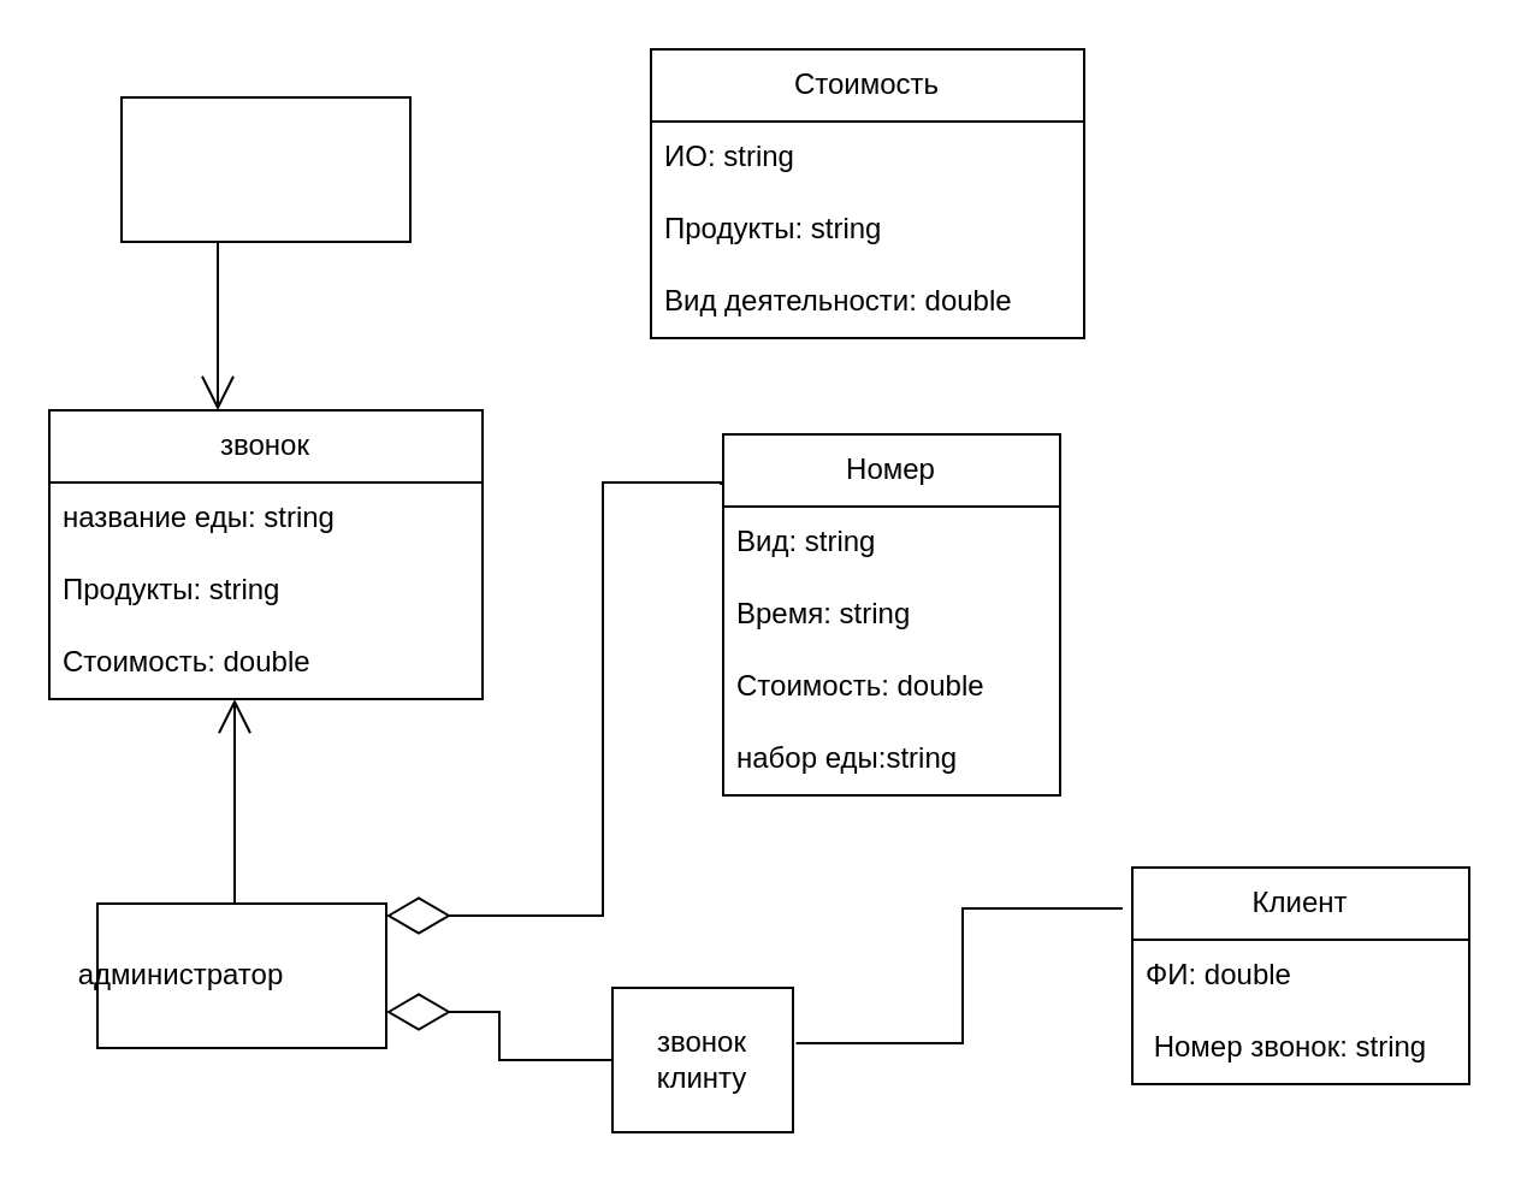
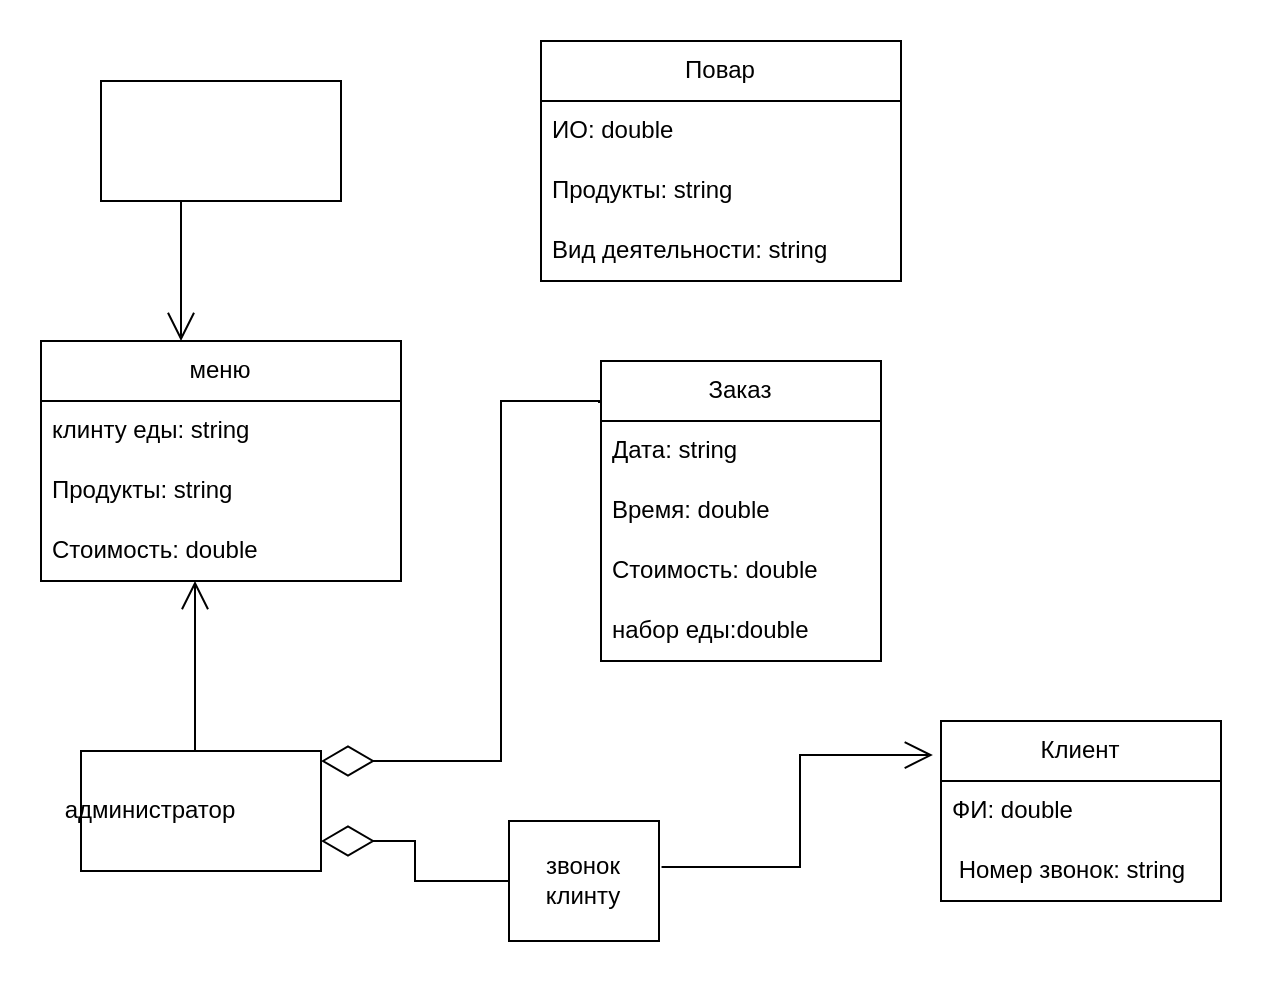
  <mxCell id="0" />
  <mxCell id="1" parent="0" />
- <mxCell id="2" value="звонок" style="swimlane;fontStyle=0;childLayout=stackLayout;horizontal=1;startSize=30;horizontalStack=0;resizeParent=1;resizeParentMax=0;resizeLast=0;collapsible=1;marginBottom=0;whiteSpace=wrap;html=1;" parent="1" vertex="1"><mxGeometry x="20" y="170" width="180" height="120" as="geometry" /></mxCell>
- <mxCell id="3" value="название еды: string" style="text;strokeColor=none;fillColor=none;align=left;verticalAlign=middle;spacingLeft=4;spacingRight=4;overflow=hidden;points=[[0,0.5],[1,0.5]];portConstraint=eastwest;rotatable=0;whiteSpace=wrap;html=1;" parent="2" vertex="1"><mxGeometry y="30" width="180" height="30" as="geometry" /></mxCell>
+ <mxCell id="2" value="меню" style="swimlane;fontStyle=0;childLayout=stackLayout;horizontal=1;startSize=30;horizontalStack=0;resizeParent=1;resizeParentMax=0;resizeLast=0;collapsible=1;marginBottom=0;whiteSpace=wrap;html=1;" parent="1" vertex="1"><mxGeometry x="20" y="170" width="180" height="120" as="geometry" /></mxCell>
+ <mxCell id="3" value="клинту еды: string" style="text;strokeColor=none;fillColor=none;align=left;verticalAlign=middle;spacingLeft=4;spacingRight=4;overflow=hidden;points=[[0,0.5],[1,0.5]];portConstraint=eastwest;rotatable=0;whiteSpace=wrap;html=1;" parent="2" vertex="1"><mxGeometry y="30" width="180" height="30" as="geometry" /></mxCell>
  <mxCell id="4" value="Продукты: string" style="text;strokeColor=none;fillColor=none;align=left;verticalAlign=middle;spacingLeft=4;spacingRight=4;overflow=hidden;points=[[0,0.5],[1,0.5]];portConstraint=eastwest;rotatable=0;whiteSpace=wrap;html=1;" parent="2" vertex="1"><mxGeometry y="60" width="180" height="30" as="geometry" /></mxCell>
  <mxCell id="5" value="Стоимость: double" style="text;strokeColor=none;fillColor=none;align=left;verticalAlign=middle;spacingLeft=4;spacingRight=4;overflow=hidden;points=[[0,0.5],[1,0.5]];portConstraint=eastwest;rotatable=0;whiteSpace=wrap;html=1;" parent="2" vertex="1"><mxGeometry y="90" width="180" height="30" as="geometry" /></mxCell>
  <mxCell id="6" value="" style="group" parent="1" vertex="1" connectable="0"><mxGeometry x="40" y="375" width="120" height="60" as="geometry" /></mxCell>
  <mxCell id="7" value="" style="rounded=0;whiteSpace=wrap;html=1;" parent="6" vertex="1"><mxGeometry width="120" height="60" as="geometry" /></mxCell>
  <mxCell id="8" value="администратор" style="text;html=1;strokeColor=none;fillColor=none;align=center;verticalAlign=middle;whiteSpace=wrap;rounded=0;" parent="6" vertex="1"><mxGeometry x="5" y="15" width="60" height="30" as="geometry" /></mxCell>
  <mxCell id="9" value="" style="group" parent="1" vertex="1" connectable="0"><mxGeometry x="50" y="40" width="120" height="60" as="geometry" /></mxCell>
  <mxCell id="10" value="" style="rounded=0;whiteSpace=wrap;html=1;" parent="9" vertex="1"><mxGeometry width="120" height="60" as="geometry" /></mxCell>
- <mxCell id="11" value="Номер" style="swimlane;fontStyle=0;childLayout=stackLayout;horizontal=1;startSize=30;horizontalStack=0;resizeParent=1;resizeParentMax=0;resizeLast=0;collapsible=1;marginBottom=0;whiteSpace=wrap;html=1;" parent="1" vertex="1"><mxGeometry x="300" y="180" width="140" height="150" as="geometry" /></mxCell>
- <mxCell id="12" value="Вид: string" style="text;strokeColor=none;fillColor=none;align=left;verticalAlign=middle;spacingLeft=4;spacingRight=4;overflow=hidden;points=[[0,0.5],[1,0.5]];portConstraint=eastwest;rotatable=0;whiteSpace=wrap;html=1;" parent="11" vertex="1"><mxGeometry y="30" width="140" height="30" as="geometry" /></mxCell>
- <mxCell id="13" value="Время: string" style="text;strokeColor=none;fillColor=none;align=left;verticalAlign=middle;spacingLeft=4;spacingRight=4;overflow=hidden;points=[[0,0.5],[1,0.5]];portConstraint=eastwest;rotatable=0;whiteSpace=wrap;html=1;" parent="11" vertex="1"><mxGeometry y="60" width="140" height="30" as="geometry" /></mxCell>
+ <mxCell id="11" value="Заказ" style="swimlane;fontStyle=0;childLayout=stackLayout;horizontal=1;startSize=30;horizontalStack=0;resizeParent=1;resizeParentMax=0;resizeLast=0;collapsible=1;marginBottom=0;whiteSpace=wrap;html=1;" parent="1" vertex="1"><mxGeometry x="300" y="180" width="140" height="150" as="geometry" /></mxCell>
+ <mxCell id="12" value="Дата: string" style="text;strokeColor=none;fillColor=none;align=left;verticalAlign=middle;spacingLeft=4;spacingRight=4;overflow=hidden;points=[[0,0.5],[1,0.5]];portConstraint=eastwest;rotatable=0;whiteSpace=wrap;html=1;" parent="11" vertex="1"><mxGeometry y="30" width="140" height="30" as="geometry" /></mxCell>
+ <mxCell id="13" value="Время: double" style="text;strokeColor=none;fillColor=none;align=left;verticalAlign=middle;spacingLeft=4;spacingRight=4;overflow=hidden;points=[[0,0.5],[1,0.5]];portConstraint=eastwest;rotatable=0;whiteSpace=wrap;html=1;" parent="11" vertex="1"><mxGeometry y="60" width="140" height="30" as="geometry" /></mxCell>
  <mxCell id="14" value="Стоимость: double" style="text;strokeColor=none;fillColor=none;align=left;verticalAlign=middle;spacingLeft=4;spacingRight=4;overflow=hidden;points=[[0,0.5],[1,0.5]];portConstraint=eastwest;rotatable=0;whiteSpace=wrap;html=1;" parent="11" vertex="1"><mxGeometry y="90" width="140" height="30" as="geometry" /></mxCell>
- <mxCell id="15" value="набор еды:string" style="text;strokeColor=none;fillColor=none;align=left;verticalAlign=middle;spacingLeft=4;spacingRight=4;overflow=hidden;points=[[0,0.5],[1,0.5]];portConstraint=eastwest;rotatable=0;whiteSpace=wrap;html=1;" parent="11" vertex="1"><mxGeometry y="120" width="140" height="30" as="geometry" /></mxCell>
+ <mxCell id="15" value="набор еды:double" style="text;strokeColor=none;fillColor=none;align=left;verticalAlign=middle;spacingLeft=4;spacingRight=4;overflow=hidden;points=[[0,0.5],[1,0.5]];portConstraint=eastwest;rotatable=0;whiteSpace=wrap;html=1;" parent="11" vertex="1"><mxGeometry y="120" width="140" height="30" as="geometry" /></mxCell>
  <mxCell id="16" value="" style="endArrow=diamondThin;endFill=0;endSize=24;html=1;rounded=0;exitX=-0.007;exitY=0.14;exitDx=0;exitDy=0;exitPerimeter=0;edgeStyle=orthogonalEdgeStyle;" parent="1" source="11" target="7" edge="1"><mxGeometry width="160" relative="1" as="geometry"><mxPoint x="290" y="240" as="sourcePoint" /><mxPoint x="450" y="240" as="targetPoint" /><Array as="points"><mxPoint x="299" y="200" /><mxPoint x="250" y="200" /><mxPoint x="250" y="380" /></Array></mxGeometry></mxCell>
  <mxCell id="17" value="Клиент" style="swimlane;fontStyle=0;childLayout=stackLayout;horizontal=1;startSize=30;horizontalStack=0;resizeParent=1;resizeParentMax=0;resizeLast=0;collapsible=1;marginBottom=0;whiteSpace=wrap;html=1;" parent="1" vertex="1"><mxGeometry x="470" y="360" width="140" height="90" as="geometry" /></mxCell>
  <mxCell id="18" value="ФИ: double" style="text;strokeColor=none;fillColor=none;align=left;verticalAlign=middle;spacingLeft=4;spacingRight=4;overflow=hidden;points=[[0,0.5],[1,0.5]];portConstraint=eastwest;rotatable=0;whiteSpace=wrap;html=1;" parent="17" vertex="1"><mxGeometry y="30" width="140" height="30" as="geometry" /></mxCell>
  <mxCell id="19" value="&amp;nbsp;Номер звонок: string&lt;br&gt;" style="text;strokeColor=none;fillColor=none;align=left;verticalAlign=middle;spacingLeft=4;spacingRight=4;overflow=hidden;points=[[0,0.5],[1,0.5]];portConstraint=eastwest;rotatable=0;whiteSpace=wrap;html=1;" parent="17" vertex="1"><mxGeometry y="60" width="140" height="30" as="geometry" /></mxCell>
  <mxCell id="20" value="звонок клинту" style="rounded=0;whiteSpace=wrap;html=1;" parent="1" vertex="1"><mxGeometry x="254" y="410" width="75" height="60" as="geometry" /></mxCell>
- <mxCell id="21" value="" style="endArrow=none;endFill=1;endSize=12;html=1;rounded=0;entryX=-0.029;entryY=0.189;entryDx=0;entryDy=0;entryPerimeter=0;exitX=1.017;exitY=0.383;exitDx=0;exitDy=0;exitPerimeter=0;edgeStyle=orthogonalEdgeStyle;" parent="1" source="20" target="17" edge="1"><mxGeometry width="160" relative="1" as="geometry"><mxPoint x="290" y="240" as="sourcePoint" /><mxPoint x="410" y="470" as="targetPoint" /></mxGeometry></mxCell>
+ <mxCell id="21" value="" style="endArrow=open;endFill=1;endSize=12;html=1;rounded=0;entryX=-0.029;entryY=0.189;entryDx=0;entryDy=0;entryPerimeter=0;exitX=1.017;exitY=0.383;exitDx=0;exitDy=0;exitPerimeter=0;edgeStyle=orthogonalEdgeStyle;" parent="1" source="20" target="17" edge="1"><mxGeometry width="160" relative="1" as="geometry"><mxPoint x="290" y="240" as="sourcePoint" /><mxPoint x="410" y="470" as="targetPoint" /></mxGeometry></mxCell>
  <mxCell id="22" value="" style="endArrow=diamondThin;endFill=0;endSize=24;html=1;rounded=0;entryX=1;entryY=0.75;entryDx=0;entryDy=0;exitX=0;exitY=0.5;exitDx=0;exitDy=0;edgeStyle=orthogonalEdgeStyle;" parent="1" source="20" target="7" edge="1"><mxGeometry width="160" relative="1" as="geometry"><mxPoint x="290" y="240" as="sourcePoint" /><mxPoint x="450" y="240" as="targetPoint" /></mxGeometry></mxCell>
- <mxCell id="23" value="Стоимость" style="swimlane;fontStyle=0;childLayout=stackLayout;horizontal=1;startSize=30;horizontalStack=0;resizeParent=1;resizeParentMax=0;resizeLast=0;collapsible=1;marginBottom=0;whiteSpace=wrap;html=1;" vertex="1" parent="1"><mxGeometry x="270" y="20" width="180" height="120" as="geometry" /></mxCell>
- <mxCell id="24" value="ИО: string" style="text;strokeColor=none;fillColor=none;align=left;verticalAlign=middle;spacingLeft=4;spacingRight=4;overflow=hidden;points=[[0,0.5],[1,0.5]];portConstraint=eastwest;rotatable=0;whiteSpace=wrap;html=1;" vertex="1" parent="23"><mxGeometry y="30" width="180" height="30" as="geometry" /></mxCell>
+ <mxCell id="23" value="Повар" style="swimlane;fontStyle=0;childLayout=stackLayout;horizontal=1;startSize=30;horizontalStack=0;resizeParent=1;resizeParentMax=0;resizeLast=0;collapsible=1;marginBottom=0;whiteSpace=wrap;html=1;" vertex="1" parent="1"><mxGeometry x="270" y="20" width="180" height="120" as="geometry" /></mxCell>
+ <mxCell id="24" value="ИО: double" style="text;strokeColor=none;fillColor=none;align=left;verticalAlign=middle;spacingLeft=4;spacingRight=4;overflow=hidden;points=[[0,0.5],[1,0.5]];portConstraint=eastwest;rotatable=0;whiteSpace=wrap;html=1;" vertex="1" parent="23"><mxGeometry y="30" width="180" height="30" as="geometry" /></mxCell>
  <mxCell id="25" value="Продукты: string" style="text;strokeColor=none;fillColor=none;align=left;verticalAlign=middle;spacingLeft=4;spacingRight=4;overflow=hidden;points=[[0,0.5],[1,0.5]];portConstraint=eastwest;rotatable=0;whiteSpace=wrap;html=1;" vertex="1" parent="23"><mxGeometry y="60" width="180" height="30" as="geometry" /></mxCell>
- <mxCell id="26" value="Вид деятельности: double" style="text;strokeColor=none;fillColor=none;align=left;verticalAlign=middle;spacingLeft=4;spacingRight=4;overflow=hidden;points=[[0,0.5],[1,0.5]];portConstraint=eastwest;rotatable=0;whiteSpace=wrap;html=1;" vertex="1" parent="23"><mxGeometry y="90" width="180" height="30" as="geometry" /></mxCell>
+ <mxCell id="26" value="Вид деятельности: string" style="text;strokeColor=none;fillColor=none;align=left;verticalAlign=middle;spacingLeft=4;spacingRight=4;overflow=hidden;points=[[0,0.5],[1,0.5]];portConstraint=eastwest;rotatable=0;whiteSpace=wrap;html=1;" vertex="1" parent="23"><mxGeometry y="90" width="180" height="30" as="geometry" /></mxCell>
  <mxCell id="27" value="" style="endArrow=open;endFill=1;endSize=12;html=1;rounded=0;edgeStyle=orthogonalEdgeStyle;" edge="1" parent="1"><mxGeometry width="160" relative="1" as="geometry"><mxPoint x="90" y="100" as="sourcePoint" /><mxPoint x="90" y="170" as="targetPoint" /></mxGeometry></mxCell>
  <mxCell id="28" value="" style="endArrow=open;endFill=1;endSize=12;html=1;rounded=0;entryX=-0.029;entryY=0.189;entryDx=0;entryDy=0;entryPerimeter=0;exitX=0.75;exitY=0;exitDx=0;exitDy=0;edgeStyle=orthogonalEdgeStyle;" edge="1" parent="1"><mxGeometry width="160" relative="1" as="geometry"><mxPoint x="97" y="375" as="sourcePoint" /><mxPoint x="97" y="290" as="targetPoint" /></mxGeometry></mxCell>
